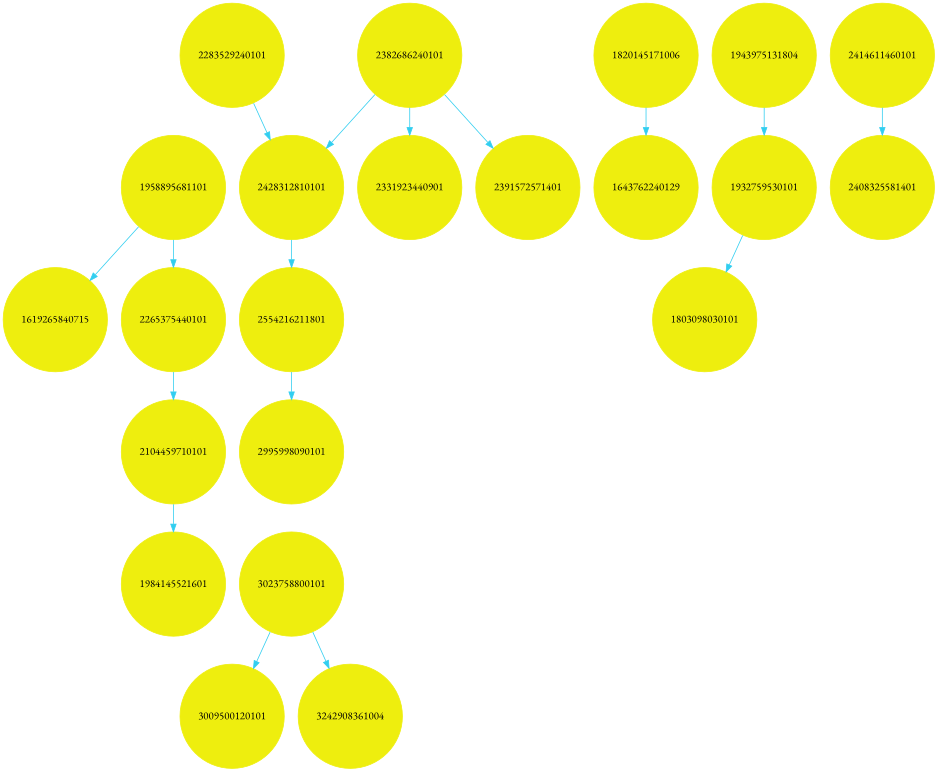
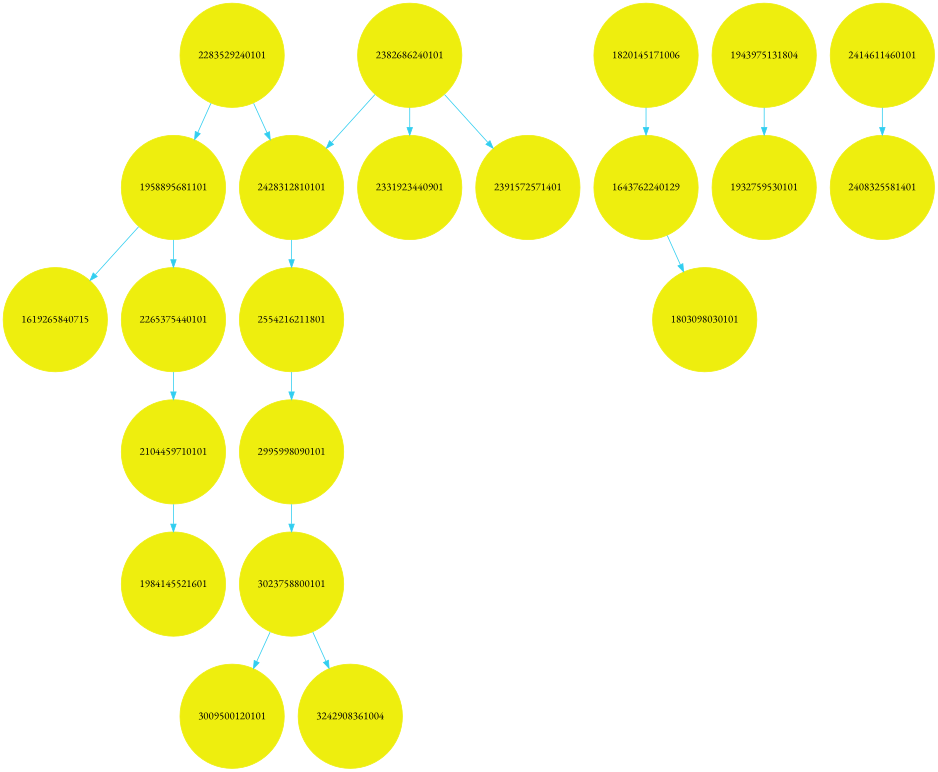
  digraph {
    fontname="EB Garamond"
    node [color="#EEEEE" fillcolor="#EEEEE" fontname="EB Garamond" shape=circle style=filled]
    edge [color="#31CEF0" fontname="EB Garamond"]
    2283529240101 [height=0.5 width=0.5]
    1958895681101 [height=0.5 width=0.5]
    2428312810101 [height=0.5 width=0.5]
    1619265840715 [height=0.5 width=0.5]
    2265375440101 [height=0.5 width=0.5]
    2554216211801 [height=0.5 width=0.5]
    2104459710101 [height=0.5 width=0.5]
    1820145171006 [height=0.5 width=0.5]
    n9 [height=0.5 label=1643762240129 width=0.5]
    1943975131804 [height=0.5 width=0.5]
    1932759530101 [height=0.5 width=0.5]
    1803098030101 [height=0.5 width=0.5]
    1984145521601 [height=0.5 width=0.5]
    2382686240101 [height=0.5 width=0.5]
    2331923440901 [height=0.5 width=0.5]
    2391572571401 [height=0.5 width=0.5]
    2995998090101 [height=0.5 width=0.5]
    2414611460101 [height=0.5 width=0.5]
    2408325581401 [height=0.5 width=0.5]
    3023758800101 [height=0.5 width=0.5]
    3009500120101 [height=0.5 width=0.5]
    n22 [height=0.5 label=3242908361004 width=0.5]
+   2283529240101 -> 1958895681101
    2283529240101 -> 2428312810101
    1958895681101 -> 1619265840715
    1958895681101 -> 2265375440101
    2428312810101 -> 2554216211801
    2265375440101 -> 2104459710101
    2554216211801 -> 2995998090101
    2104459710101 -> 1984145521601
    1820145171006 -> n9
-   1932759530101 -> 1803098030101
+   n9 -> 1803098030101
    1943975131804 -> 1932759530101
    2382686240101 -> 2428312810101
    2382686240101 -> 2331923440901
    2382686240101 -> 2391572571401
+   2995998090101 -> 3023758800101
    2414611460101 -> 2408325581401
    3023758800101 -> 3009500120101
    3023758800101 -> n22
  }
